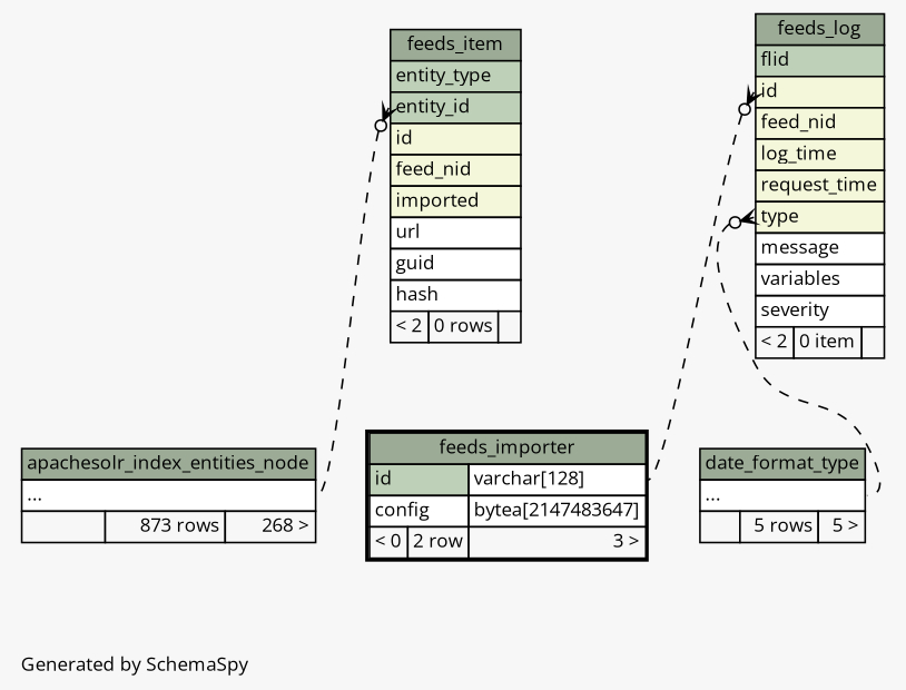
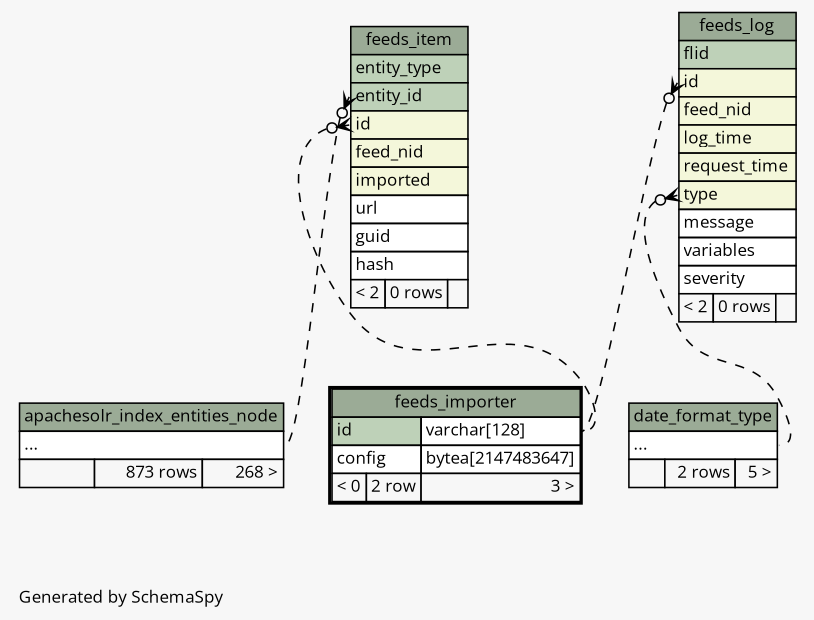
  digraph {
    bgcolor="#f7f7f7"
    fontname="Open Sans"
    fontsize=11
    label="\nGenerated by SchemaSpy"
    labeljust=l
    nodesep=0.18
    rankdir=TB
    ranksep=0.46
    node [fontname="Open Sans" fontsize=11 shape=plaintext]
    edge [arrowhead=none arrowsize=0.8 arrowtail=crowodot dir=back fontname="Open Sans" headport="elipses:e" style=dashed tailport="id:w"]
    n1 [label=<     <TABLE BORDER="0" CELLBORDER="1" CELLSPACING="0" BGCOLOR="#ffffff">       <TR><TD COLSPAN="3" BGCOLOR="#9bab96" ALIGN="CENTER">feeds_item</TD></TR>       <TR><TD PORT="entity_type" COLSPAN="3" BGCOLOR="#bed1b8" ALIGN="LEFT">entity_type</TD></TR>       <TR><TD PORT="entity_id" COLSPAN="3" BGCOLOR="#bed1b8" ALIGN="LEFT">entity_id</TD></TR>       <TR><TD PORT="id" COLSPAN="3" BGCOLOR="#f4f7da" ALIGN="LEFT">id</TD></TR>       <TR><TD PORT="feed_nid" COLSPAN="3" BGCOLOR="#f4f7da" ALIGN="LEFT">feed_nid</TD></TR>       <TR><TD PORT="imported" COLSPAN="3" BGCOLOR="#f4f7da" ALIGN="LEFT">imported</TD></TR>       <TR><TD PORT="url" COLSPAN="3" ALIGN="LEFT">url</TD></TR>       <TR><TD PORT="guid" COLSPAN="3" ALIGN="LEFT">guid</TD></TR>       <TR><TD PORT="hash" COLSPAN="3" ALIGN="LEFT">hash</TD></TR>       <TR><TD ALIGN="LEFT" BGCOLOR="#f7f7f7">&lt; 2</TD><TD ALIGN="RIGHT" BGCOLOR="#f7f7f7">0 rows</TD><TD ALIGN="RIGHT" BGCOLOR="#f7f7f7">  </TD></TR>     </TABLE>>]
    n2 [label=<     <TABLE BORDER="0" CELLBORDER="1" CELLSPACING="0" BGCOLOR="#ffffff">       <TR><TD COLSPAN="3" BGCOLOR="#9bab96" ALIGN="CENTER">apachesolr_index_entities_node</TD></TR>       <TR><TD PORT="elipses" COLSPAN="3" ALIGN="LEFT">...</TD></TR>       <TR><TD ALIGN="LEFT" BGCOLOR="#f7f7f7">  </TD><TD ALIGN="RIGHT" BGCOLOR="#f7f7f7">873 rows</TD><TD ALIGN="RIGHT" BGCOLOR="#f7f7f7">268 &gt;</TD></TR>     </TABLE>>]
    n3 [label=<     <TABLE BORDER="2" CELLBORDER="1" CELLSPACING="0" BGCOLOR="#ffffff">       <TR><TD COLSPAN="3" BGCOLOR="#9bab96" ALIGN="CENTER">feeds_importer</TD></TR>       <TR><TD PORT="id" COLSPAN="2" BGCOLOR="#bed1b8" ALIGN="LEFT">id</TD><TD PORT="id.type" ALIGN="LEFT">varchar[128]</TD></TR>       <TR><TD PORT="config" COLSPAN="2" ALIGN="LEFT">config</TD><TD PORT="config.type" ALIGN="LEFT">bytea[2147483647]</TD></TR>       <TR><TD ALIGN="LEFT" BGCOLOR="#f7f7f7">&lt; 0</TD><TD ALIGN="RIGHT" BGCOLOR="#f7f7f7">2 row</TD><TD ALIGN="RIGHT" BGCOLOR="#f7f7f7">3 &gt;</TD></TR>     </TABLE>>]
-   n4 [label=<     <TABLE BORDER="0" CELLBORDER="1" CELLSPACING="0" BGCOLOR="#ffffff">       <TR><TD COLSPAN="3" BGCOLOR="#9bab96" ALIGN="CENTER">feeds_log</TD></TR>       <TR><TD PORT="flid" COLSPAN="3" BGCOLOR="#bed1b8" ALIGN="LEFT">flid</TD></TR>       <TR><TD PORT="id" COLSPAN="3" BGCOLOR="#f4f7da" ALIGN="LEFT">id</TD></TR>       <TR><TD PORT="feed_nid" COLSPAN="3" BGCOLOR="#f4f7da" ALIGN="LEFT">feed_nid</TD></TR>       <TR><TD PORT="log_time" COLSPAN="3" BGCOLOR="#f4f7da" ALIGN="LEFT">log_time</TD></TR>       <TR><TD PORT="request_time" COLSPAN="3" BGCOLOR="#f4f7da" ALIGN="LEFT">request_time</TD></TR>       <TR><TD PORT="type" COLSPAN="3" BGCOLOR="#f4f7da" ALIGN="LEFT">type</TD></TR>       <TR><TD PORT="message" COLSPAN="3" ALIGN="LEFT">message</TD></TR>       <TR><TD PORT="variables" COLSPAN="3" ALIGN="LEFT">variables</TD></TR>       <TR><TD PORT="severity" COLSPAN="3" ALIGN="LEFT">severity</TD></TR>       <TR><TD ALIGN="LEFT" BGCOLOR="#f7f7f7">&lt; 2</TD><TD ALIGN="RIGHT" BGCOLOR="#f7f7f7">0 item</TD><TD ALIGN="RIGHT" BGCOLOR="#f7f7f7">  </TD></TR>     </TABLE>>]
-   n5 [label=<     <TABLE BORDER="0" CELLBORDER="1" CELLSPACING="0" BGCOLOR="#ffffff">       <TR><TD COLSPAN="3" BGCOLOR="#9bab96" ALIGN="CENTER">date_format_type</TD></TR>       <TR><TD PORT="elipses" COLSPAN="3" ALIGN="LEFT">...</TD></TR>       <TR><TD ALIGN="LEFT" BGCOLOR="#f7f7f7">  </TD><TD ALIGN="RIGHT" BGCOLOR="#f7f7f7">5 rows</TD><TD ALIGN="RIGHT" BGCOLOR="#f7f7f7">5 &gt;</TD></TR>     </TABLE>>]
+   n4 [label=<     <TABLE BORDER="0" CELLBORDER="1" CELLSPACING="0" BGCOLOR="#ffffff">       <TR><TD COLSPAN="3" BGCOLOR="#9bab96" ALIGN="CENTER">feeds_log</TD></TR>       <TR><TD PORT="flid" COLSPAN="3" BGCOLOR="#bed1b8" ALIGN="LEFT">flid</TD></TR>       <TR><TD PORT="id" COLSPAN="3" BGCOLOR="#f4f7da" ALIGN="LEFT">id</TD></TR>       <TR><TD PORT="feed_nid" COLSPAN="3" BGCOLOR="#f4f7da" ALIGN="LEFT">feed_nid</TD></TR>       <TR><TD PORT="log_time" COLSPAN="3" BGCOLOR="#f4f7da" ALIGN="LEFT">log_time</TD></TR>       <TR><TD PORT="request_time" COLSPAN="3" BGCOLOR="#f4f7da" ALIGN="LEFT">request_time</TD></TR>       <TR><TD PORT="type" COLSPAN="3" BGCOLOR="#f4f7da" ALIGN="LEFT">type</TD></TR>       <TR><TD PORT="message" COLSPAN="3" ALIGN="LEFT">message</TD></TR>       <TR><TD PORT="variables" COLSPAN="3" ALIGN="LEFT">variables</TD></TR>       <TR><TD PORT="severity" COLSPAN="3" ALIGN="LEFT">severity</TD></TR>       <TR><TD ALIGN="LEFT" BGCOLOR="#f7f7f7">&lt; 2</TD><TD ALIGN="RIGHT" BGCOLOR="#f7f7f7">0 rows</TD><TD ALIGN="RIGHT" BGCOLOR="#f7f7f7">  </TD></TR>     </TABLE>>]
+   n5 [label=<     <TABLE BORDER="0" CELLBORDER="1" CELLSPACING="0" BGCOLOR="#ffffff">       <TR><TD COLSPAN="3" BGCOLOR="#9bab96" ALIGN="CENTER">date_format_type</TD></TR>       <TR><TD PORT="elipses" COLSPAN="3" ALIGN="LEFT">...</TD></TR>       <TR><TD ALIGN="LEFT" BGCOLOR="#f7f7f7">  </TD><TD ALIGN="RIGHT" BGCOLOR="#f7f7f7">2 rows</TD><TD ALIGN="RIGHT" BGCOLOR="#f7f7f7">5 &gt;</TD></TR>     </TABLE>>]
    n1 -> n2 [tailport="entity_id:w"]
+   n1 -> n3 [headport="id.type:e"]
    n4 -> n3 [headport="id.type:e"]
    n4 -> n5 [tailport="type:w"]
  }
